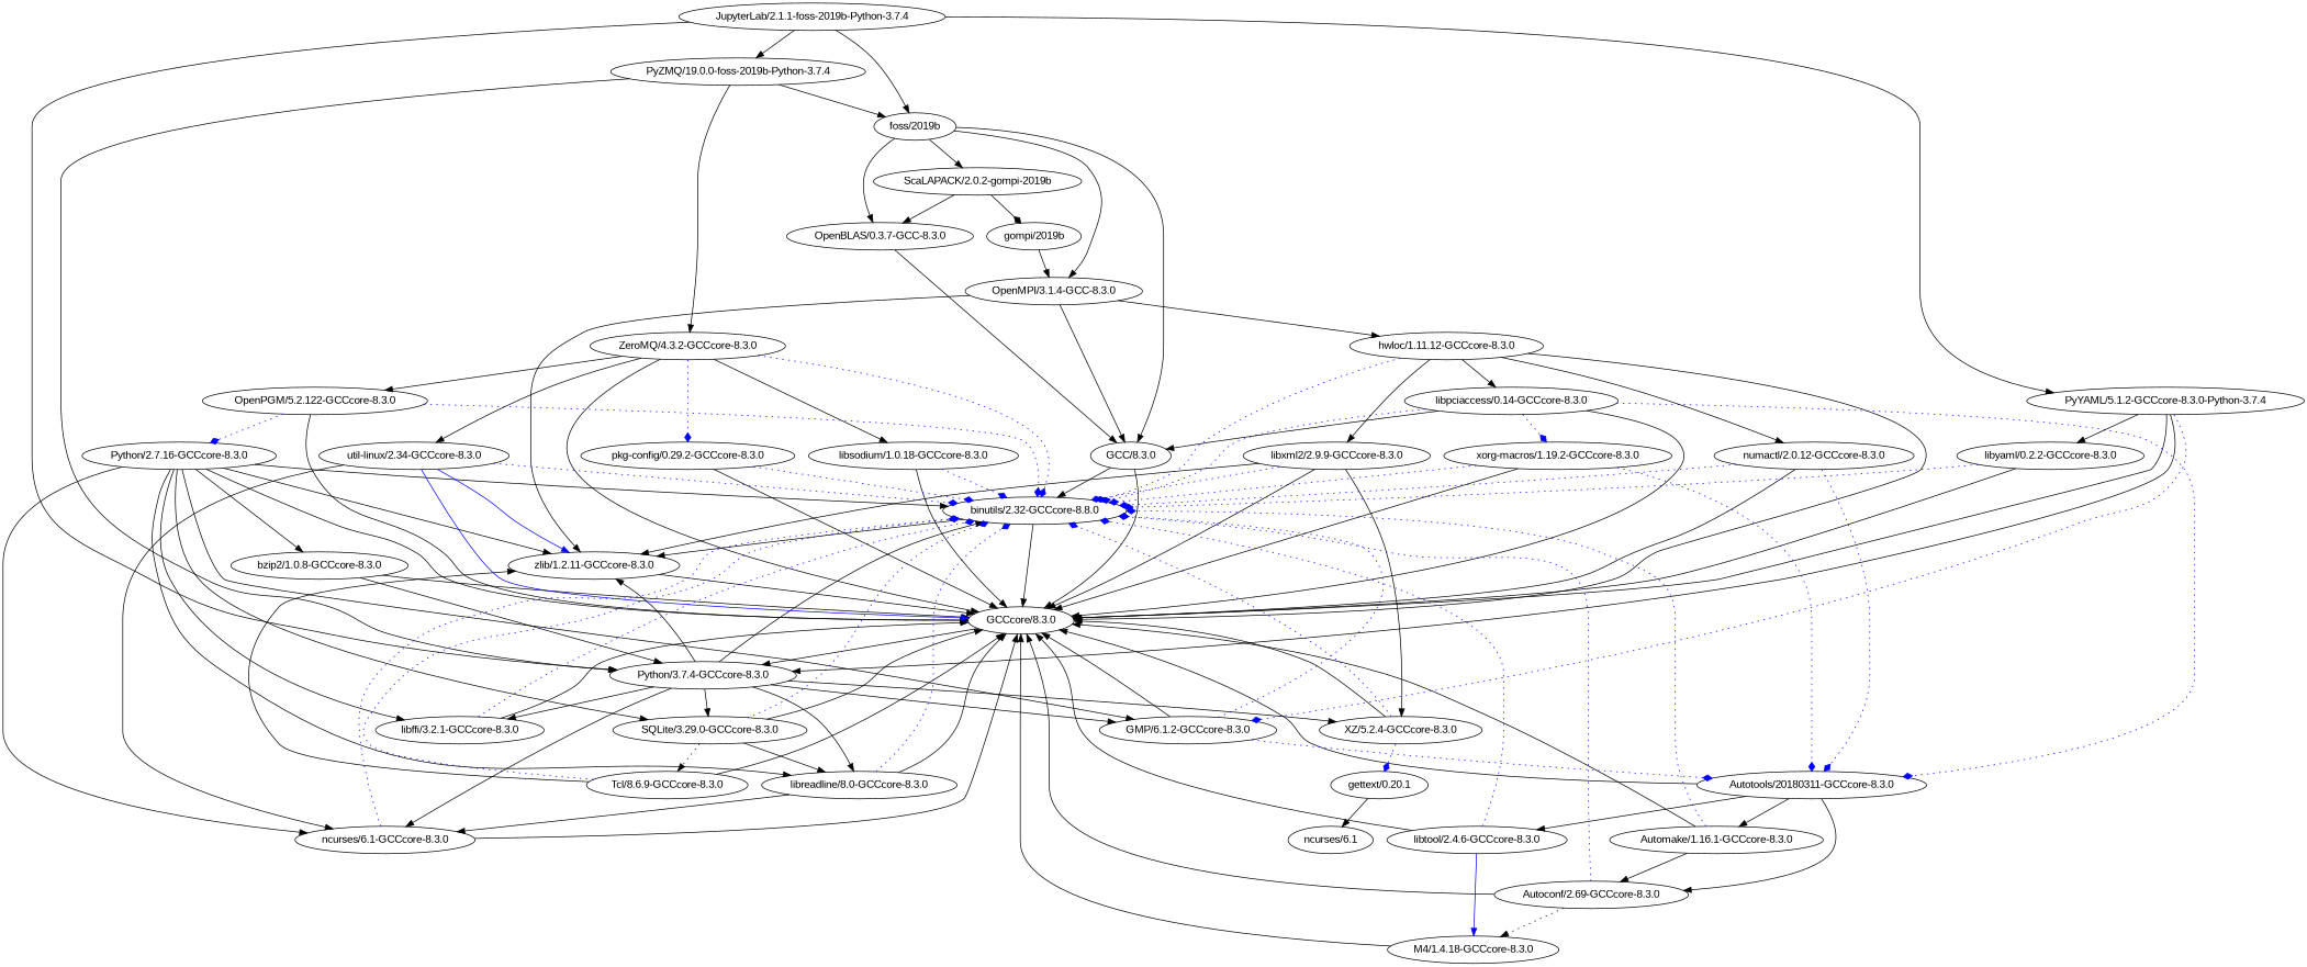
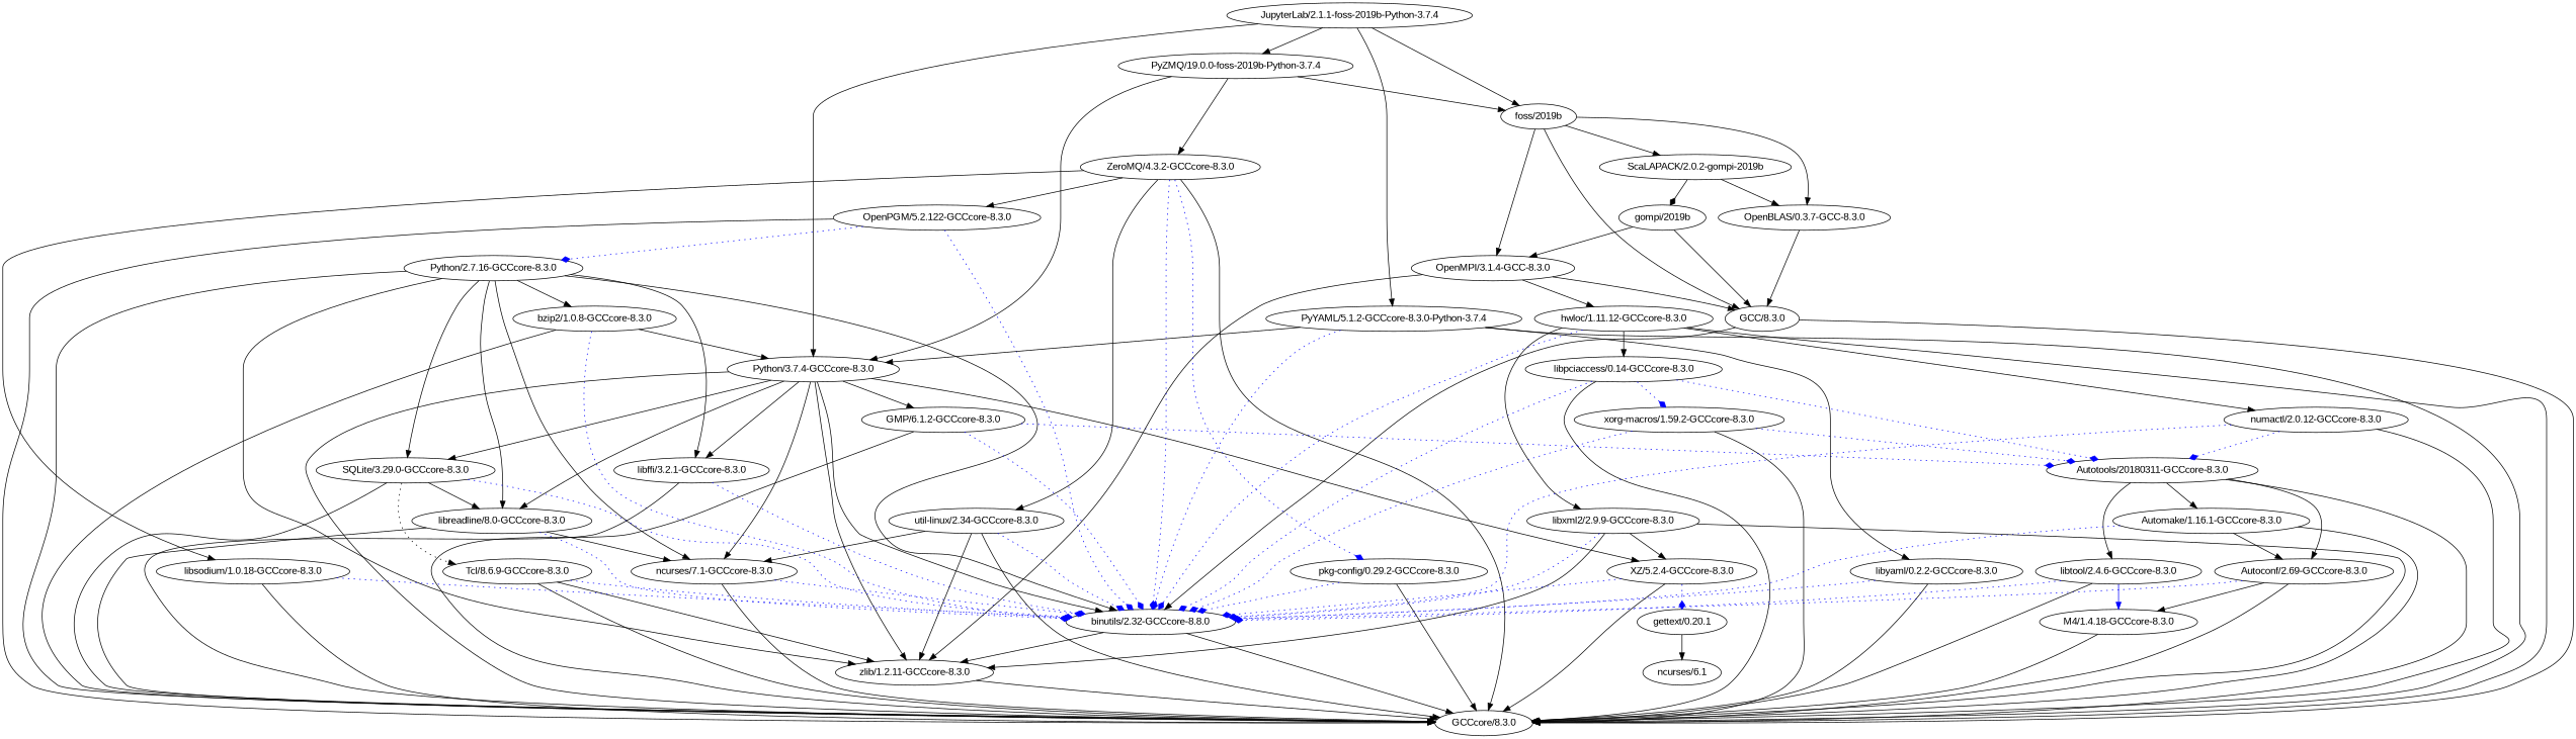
  digraph {
    fontname="Liberation Sans"
    node [fontname="Liberation Sans"]
    edge [fontname="Liberation Sans"]
    n1 [label="binutils/2.32-GCCcore-8.8.0"]
    "zlib/1.2.11-GCCcore-8.3.0"
    "GCCcore/8.3.0"
    "libyaml/0.2.2-GCCcore-8.3.0"
    "GCC/8.3.0"
    "bzip2/1.0.8-GCCcore-8.3.0"
    "Python/3.7.4-GCCcore-8.3.0"
    "gettext/0.20.1"
    "ncurses/6.1"
    "libpciaccess/0.14-GCCcore-8.3.0"
-   "xorg-macros/1.19.2-GCCcore-8.3.0"
+   "xorg-macros/1.19.2-GCCcore-8.3.0" [label="xorg-macros/1.59.2-GCCcore-8.3.0"]
    "Autotools/20180311-GCCcore-8.3.0"
    "Autoconf/2.69-GCCcore-8.3.0"
    "libtool/2.4.6-GCCcore-8.3.0"
    "Automake/1.16.1-GCCcore-8.3.0"
-   "ncurses/6.1-GCCcore-8.3.0"
+   "ncurses/6.1-GCCcore-8.3.0" [label="ncurses/7.1-GCCcore-8.3.0"]
    "OpenBLAS/0.3.7-GCC-8.3.0"
    "OpenPGM/5.2.122-GCCcore-8.3.0"
    "Python/2.7.16-GCCcore-8.3.0"
    "SQLite/3.29.0-GCCcore-8.3.0"
    "GMP/6.1.2-GCCcore-8.3.0"
    "libreadline/8.0-GCCcore-8.3.0"
    "libffi/3.2.1-GCCcore-8.3.0"
    "Tcl/8.6.9-GCCcore-8.3.0"
    "OpenMPI/3.1.4-GCC-8.3.0"
    "hwloc/1.11.12-GCCcore-8.3.0"
    "numactl/2.0.12-GCCcore-8.3.0"
    "libxml2/2.9.9-GCCcore-8.3.0"
    "PyZMQ/19.0.0-foss-2019b-Python-3.7.4"
    "ZeroMQ/4.3.2-GCCcore-8.3.0"
    "foss/2019b"
    "XZ/5.2.4-GCCcore-8.3.0"
    "libsodium/1.0.18-GCCcore-8.3.0"
    "util-linux/2.34-GCCcore-8.3.0"
    "pkg-config/0.29.2-GCCcore-8.3.0"
    "ScaLAPACK/2.0.2-gompi-2019b"
    "M4/1.4.18-GCCcore-8.3.0"
    "gompi/2019b"
    "JupyterLab/2.1.1-foss-2019b-Python-3.7.4"
    "PyYAML/5.1.2-GCCcore-8.3.0-Python-3.7.4"
    n1 -> "zlib/1.2.11-GCCcore-8.3.0"
    n1 -> "GCCcore/8.3.0"
    "zlib/1.2.11-GCCcore-8.3.0" -> "GCCcore/8.3.0"
    "libyaml/0.2.2-GCCcore-8.3.0" -> n1 [arrowhead=diamond color=blue style=dotted]
    "libyaml/0.2.2-GCCcore-8.3.0" -> "GCCcore/8.3.0"
    "GCC/8.3.0" -> n1
    "GCC/8.3.0" -> "GCCcore/8.3.0"
+   "bzip2/1.0.8-GCCcore-8.3.0" -> n1 [arrowhead=diamond color=blue style=dotted]
    "bzip2/1.0.8-GCCcore-8.3.0" -> "GCCcore/8.3.0"
    "bzip2/1.0.8-GCCcore-8.3.0" -> "Python/3.7.4-GCCcore-8.3.0"
    "Python/3.7.4-GCCcore-8.3.0" -> n1
    "Python/3.7.4-GCCcore-8.3.0" -> "zlib/1.2.11-GCCcore-8.3.0"
-   "GCCcore/8.3.0" -> "Python/3.7.4-GCCcore-8.3.0"
+   "Python/3.7.4-GCCcore-8.3.0" -> "GCCcore/8.3.0"
    "Python/3.7.4-GCCcore-8.3.0" -> "ncurses/6.1-GCCcore-8.3.0"
    "Python/3.7.4-GCCcore-8.3.0" -> "SQLite/3.29.0-GCCcore-8.3.0"
    "Python/3.7.4-GCCcore-8.3.0" -> "GMP/6.1.2-GCCcore-8.3.0"
    "Python/3.7.4-GCCcore-8.3.0" -> "libreadline/8.0-GCCcore-8.3.0"
    "Python/3.7.4-GCCcore-8.3.0" -> "libffi/3.2.1-GCCcore-8.3.0"
    "Python/3.7.4-GCCcore-8.3.0" -> "XZ/5.2.4-GCCcore-8.3.0"
    "gettext/0.20.1" -> "ncurses/6.1"
    "libpciaccess/0.14-GCCcore-8.3.0" -> n1 [arrowhead=diamond color=blue style=dotted]
    "libpciaccess/0.14-GCCcore-8.3.0" -> "GCCcore/8.3.0"
    "libpciaccess/0.14-GCCcore-8.3.0" -> "xorg-macros/1.19.2-GCCcore-8.3.0" [arrowhead=diamond color=blue style=dotted]
    "libpciaccess/0.14-GCCcore-8.3.0" -> "Autotools/20180311-GCCcore-8.3.0" [arrowhead=diamond color=blue style=dotted]
    "xorg-macros/1.19.2-GCCcore-8.3.0" -> n1 [arrowhead=diamond color=blue style=dotted]
    "xorg-macros/1.19.2-GCCcore-8.3.0" -> "GCCcore/8.3.0"
    "xorg-macros/1.19.2-GCCcore-8.3.0" -> "Autotools/20180311-GCCcore-8.3.0" [arrowhead=diamond color=blue style=dotted]
    "Autotools/20180311-GCCcore-8.3.0" -> "GCCcore/8.3.0"
    "Autotools/20180311-GCCcore-8.3.0" -> "Autoconf/2.69-GCCcore-8.3.0"
    "Autotools/20180311-GCCcore-8.3.0" -> "libtool/2.4.6-GCCcore-8.3.0"
    "Autotools/20180311-GCCcore-8.3.0" -> "Automake/1.16.1-GCCcore-8.3.0"
    "Autoconf/2.69-GCCcore-8.3.0" -> n1 [arrowhead=diamond color=blue style=dotted]
    "Autoconf/2.69-GCCcore-8.3.0" -> "GCCcore/8.3.0"
-   "Autoconf/2.69-GCCcore-8.3.0" -> "M4/1.4.18-GCCcore-8.3.0" [style=dotted]
+   "Autoconf/2.69-GCCcore-8.3.0" -> "M4/1.4.18-GCCcore-8.3.0"
    "libtool/2.4.6-GCCcore-8.3.0" -> n1 [arrowhead=diamond color=blue style=dotted]
    "libtool/2.4.6-GCCcore-8.3.0" -> "GCCcore/8.3.0"
    "libtool/2.4.6-GCCcore-8.3.0" -> "M4/1.4.18-GCCcore-8.3.0" [color=blue]
    "Automake/1.16.1-GCCcore-8.3.0" -> n1 [arrowhead=diamond color=blue style=dotted]
    "Automake/1.16.1-GCCcore-8.3.0" -> "GCCcore/8.3.0"
    "Automake/1.16.1-GCCcore-8.3.0" -> "Autoconf/2.69-GCCcore-8.3.0"
    "ncurses/6.1-GCCcore-8.3.0" -> n1 [arrowhead=diamond color=blue style=dotted]
    "ncurses/6.1-GCCcore-8.3.0" -> "GCCcore/8.3.0"
    "OpenBLAS/0.3.7-GCC-8.3.0" -> "GCC/8.3.0"
    "OpenPGM/5.2.122-GCCcore-8.3.0" -> n1 [arrowhead=diamond color=blue style=dotted]
    "OpenPGM/5.2.122-GCCcore-8.3.0" -> "GCCcore/8.3.0"
    "OpenPGM/5.2.122-GCCcore-8.3.0" -> "Python/2.7.16-GCCcore-8.3.0" [arrowhead=diamond color=blue style=dotted]
    "Python/2.7.16-GCCcore-8.3.0" -> n1
    "Python/2.7.16-GCCcore-8.3.0" -> "zlib/1.2.11-GCCcore-8.3.0"
    "Python/2.7.16-GCCcore-8.3.0" -> "GCCcore/8.3.0"
    "Python/2.7.16-GCCcore-8.3.0" -> "bzip2/1.0.8-GCCcore-8.3.0"
    "Python/2.7.16-GCCcore-8.3.0" -> "ncurses/6.1-GCCcore-8.3.0"
    "Python/2.7.16-GCCcore-8.3.0" -> "SQLite/3.29.0-GCCcore-8.3.0"
-   "Python/2.7.16-GCCcore-8.3.0" -> "GMP/6.1.2-GCCcore-8.3.0"
    "Python/2.7.16-GCCcore-8.3.0" -> "libreadline/8.0-GCCcore-8.3.0"
    "Python/2.7.16-GCCcore-8.3.0" -> "libffi/3.2.1-GCCcore-8.3.0"
    "SQLite/3.29.0-GCCcore-8.3.0" -> n1 [arrowhead=diamond color=blue style=dotted]
    "SQLite/3.29.0-GCCcore-8.3.0" -> "GCCcore/8.3.0"
    "SQLite/3.29.0-GCCcore-8.3.0" -> "libreadline/8.0-GCCcore-8.3.0"
    "SQLite/3.29.0-GCCcore-8.3.0" -> "Tcl/8.6.9-GCCcore-8.3.0" [style=dotted]
    "GMP/6.1.2-GCCcore-8.3.0" -> n1 [arrowhead=diamond color=blue style=dotted]
    "GMP/6.1.2-GCCcore-8.3.0" -> "GCCcore/8.3.0"
    "GMP/6.1.2-GCCcore-8.3.0" -> "Autotools/20180311-GCCcore-8.3.0" [arrowhead=diamond color=blue style=dotted]
    "libreadline/8.0-GCCcore-8.3.0" -> n1 [arrowhead=diamond color=blue style=dotted]
    "libreadline/8.0-GCCcore-8.3.0" -> "GCCcore/8.3.0"
    "libreadline/8.0-GCCcore-8.3.0" -> "ncurses/6.1-GCCcore-8.3.0"
    "libffi/3.2.1-GCCcore-8.3.0" -> n1 [arrowhead=diamond color=blue style=dotted]
    "libffi/3.2.1-GCCcore-8.3.0" -> "GCCcore/8.3.0"
    "Tcl/8.6.9-GCCcore-8.3.0" -> n1 [arrowhead=diamond color=blue style=dotted]
    "Tcl/8.6.9-GCCcore-8.3.0" -> "zlib/1.2.11-GCCcore-8.3.0"
    "Tcl/8.6.9-GCCcore-8.3.0" -> "GCCcore/8.3.0"
    "OpenMPI/3.1.4-GCC-8.3.0" -> "zlib/1.2.11-GCCcore-8.3.0"
    "OpenMPI/3.1.4-GCC-8.3.0" -> "GCC/8.3.0"
    "OpenMPI/3.1.4-GCC-8.3.0" -> "hwloc/1.11.12-GCCcore-8.3.0"
    "hwloc/1.11.12-GCCcore-8.3.0" -> n1 [arrowhead=diamond color=blue style=dotted]
    "hwloc/1.11.12-GCCcore-8.3.0" -> "GCCcore/8.3.0"
    "hwloc/1.11.12-GCCcore-8.3.0" -> "libpciaccess/0.14-GCCcore-8.3.0"
    "hwloc/1.11.12-GCCcore-8.3.0" -> "numactl/2.0.12-GCCcore-8.3.0"
    "hwloc/1.11.12-GCCcore-8.3.0" -> "libxml2/2.9.9-GCCcore-8.3.0"
    "numactl/2.0.12-GCCcore-8.3.0" -> n1 [arrowhead=diamond color=blue style=dotted]
    "numactl/2.0.12-GCCcore-8.3.0" -> "GCCcore/8.3.0"
    "numactl/2.0.12-GCCcore-8.3.0" -> "Autotools/20180311-GCCcore-8.3.0" [arrowhead=diamond color=blue style=dotted]
    "libxml2/2.9.9-GCCcore-8.3.0" -> n1 [arrowhead=diamond color=blue style=dotted]
    "libxml2/2.9.9-GCCcore-8.3.0" -> "zlib/1.2.11-GCCcore-8.3.0"
    "libxml2/2.9.9-GCCcore-8.3.0" -> "GCCcore/8.3.0"
    "libxml2/2.9.9-GCCcore-8.3.0" -> "XZ/5.2.4-GCCcore-8.3.0"
    "PyZMQ/19.0.0-foss-2019b-Python-3.7.4" -> "Python/3.7.4-GCCcore-8.3.0"
    "PyZMQ/19.0.0-foss-2019b-Python-3.7.4" -> "ZeroMQ/4.3.2-GCCcore-8.3.0"
    "PyZMQ/19.0.0-foss-2019b-Python-3.7.4" -> "foss/2019b"
    "ZeroMQ/4.3.2-GCCcore-8.3.0" -> n1 [arrowhead=diamond color=blue style=dotted]
    "ZeroMQ/4.3.2-GCCcore-8.3.0" -> "GCCcore/8.3.0"
    "ZeroMQ/4.3.2-GCCcore-8.3.0" -> "OpenPGM/5.2.122-GCCcore-8.3.0"
    "ZeroMQ/4.3.2-GCCcore-8.3.0" -> "libsodium/1.0.18-GCCcore-8.3.0"
    "ZeroMQ/4.3.2-GCCcore-8.3.0" -> "util-linux/2.34-GCCcore-8.3.0"
    "ZeroMQ/4.3.2-GCCcore-8.3.0" -> "pkg-config/0.29.2-GCCcore-8.3.0" [arrowhead=diamond color=blue style=dotted]
    "foss/2019b" -> "GCC/8.3.0"
    "foss/2019b" -> "OpenBLAS/0.3.7-GCC-8.3.0"
    "foss/2019b" -> "OpenMPI/3.1.4-GCC-8.3.0"
    "foss/2019b" -> "ScaLAPACK/2.0.2-gompi-2019b"
    "XZ/5.2.4-GCCcore-8.3.0" -> n1 [arrowhead=diamond color=blue style=dotted]
    "XZ/5.2.4-GCCcore-8.3.0" -> "GCCcore/8.3.0"
    "XZ/5.2.4-GCCcore-8.3.0" -> "gettext/0.20.1" [arrowhead=diamond color=blue style=dotted]
    "libsodium/1.0.18-GCCcore-8.3.0" -> n1 [arrowhead=diamond color=blue style=dotted]
    "libsodium/1.0.18-GCCcore-8.3.0" -> "GCCcore/8.3.0"
    "util-linux/2.34-GCCcore-8.3.0" -> n1 [arrowhead=diamond color=blue style=dotted]
-   "util-linux/2.34-GCCcore-8.3.0" -> "zlib/1.2.11-GCCcore-8.3.0" [color=blue]
-   "util-linux/2.34-GCCcore-8.3.0" -> "GCCcore/8.3.0" [color=blue]
+   "util-linux/2.34-GCCcore-8.3.0" -> "zlib/1.2.11-GCCcore-8.3.0"
+   "util-linux/2.34-GCCcore-8.3.0" -> "GCCcore/8.3.0"
    "util-linux/2.34-GCCcore-8.3.0" -> "ncurses/6.1-GCCcore-8.3.0"
    "pkg-config/0.29.2-GCCcore-8.3.0" -> n1 [arrowhead=diamond color=blue style=dotted]
    "pkg-config/0.29.2-GCCcore-8.3.0" -> "GCCcore/8.3.0"
    "ScaLAPACK/2.0.2-gompi-2019b" -> "OpenBLAS/0.3.7-GCC-8.3.0"
    "ScaLAPACK/2.0.2-gompi-2019b" -> "gompi/2019b" [arrowhead=diamond]
    "M4/1.4.18-GCCcore-8.3.0" -> "GCCcore/8.3.0"
-   "libpciaccess/0.14-GCCcore-8.3.0" -> "GCC/8.3.0"
+   "gompi/2019b" -> "GCC/8.3.0"
    "gompi/2019b" -> "OpenMPI/3.1.4-GCC-8.3.0"
    "JupyterLab/2.1.1-foss-2019b-Python-3.7.4" -> "Python/3.7.4-GCCcore-8.3.0"
    "JupyterLab/2.1.1-foss-2019b-Python-3.7.4" -> "PyZMQ/19.0.0-foss-2019b-Python-3.7.4"
    "JupyterLab/2.1.1-foss-2019b-Python-3.7.4" -> "foss/2019b"
    "JupyterLab/2.1.1-foss-2019b-Python-3.7.4" -> "PyYAML/5.1.2-GCCcore-8.3.0-Python-3.7.4"
-   "PyYAML/5.1.2-GCCcore-8.3.0-Python-3.7.4" -> "GMP/6.1.2-GCCcore-8.3.0" [arrowhead=diamond color=blue style=dotted]
+   "PyYAML/5.1.2-GCCcore-8.3.0-Python-3.7.4" -> n1 [arrowhead=diamond color=blue style=dotted]
    "PyYAML/5.1.2-GCCcore-8.3.0-Python-3.7.4" -> "GCCcore/8.3.0"
    "PyYAML/5.1.2-GCCcore-8.3.0-Python-3.7.4" -> "libyaml/0.2.2-GCCcore-8.3.0"
    "PyYAML/5.1.2-GCCcore-8.3.0-Python-3.7.4" -> "Python/3.7.4-GCCcore-8.3.0"
  }
